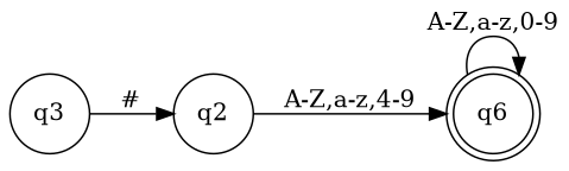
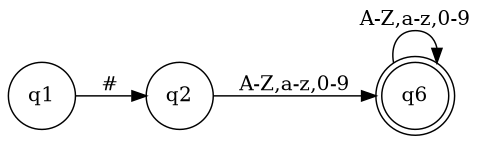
  digraph {
    rankdir=LR
    node [shape=circle]
    n1 [label=q6 shape=doublecircle]
-   q1 [label=q3]
+   q1
    q2
    n1 -> n1 [label="A-Z,a-z,0-9"]
    q1 -> q2 [label="#"]
-   q2 -> n1 [label="A-Z,a-z,4-9"]
+   q2 -> n1 [label="A-Z,a-z,0-9"]
  }
